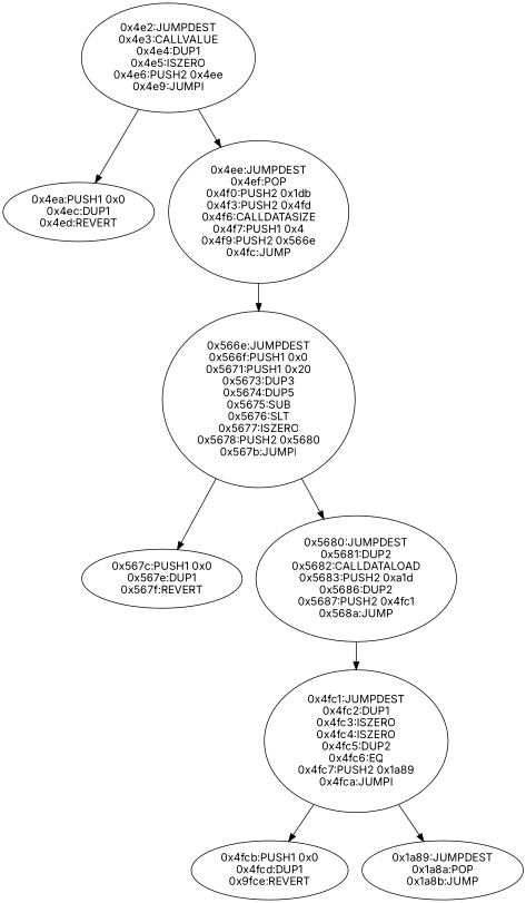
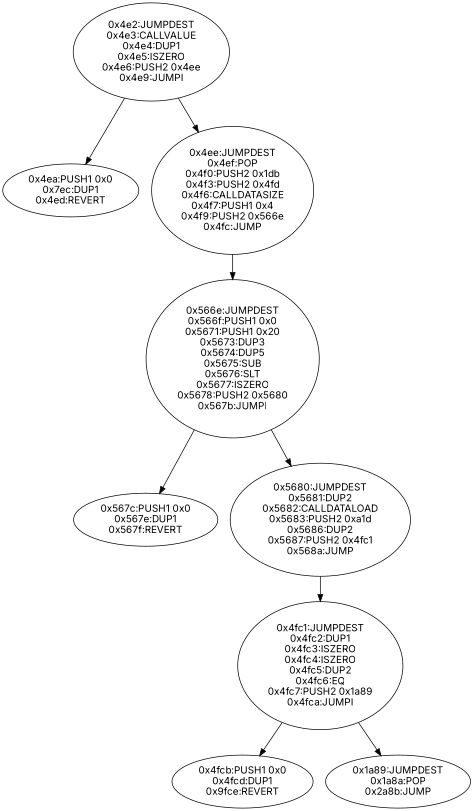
  digraph {
    fontname=Inter
    node [fontname=Inter]
    edge [fontname=Inter]
    n1 [label="0x4e2:JUMPDEST\n0x4e3:CALLVALUE\n0x4e4:DUP1\n0x4e5:ISZERO\n0x4e6:PUSH2 0x4ee\n0x4e9:JUMPI"]
-   n2 [label="0x4ea:PUSH1 0x0\n0x4ec:DUP1\n0x4ed:REVERT"]
+   n2 [label="0x4ea:PUSH1 0x0\n0x7ec:DUP1\n0x4ed:REVERT"]
    n3 [label="0x4ee:JUMPDEST\n0x4ef:POP\n0x4f0:PUSH2 0x1db\n0x4f3:PUSH2 0x4fd\n0x4f6:CALLDATASIZE\n0x4f7:PUSH1 0x4\n0x4f9:PUSH2 0x566e\n0x4fc:JUMP"]
    n4 [label="0x566e:JUMPDEST\n0x566f:PUSH1 0x0\n0x5671:PUSH1 0x20\n0x5673:DUP3\n0x5674:DUP5\n0x5675:SUB\n0x5676:SLT\n0x5677:ISZERO\n0x5678:PUSH2 0x5680\n0x567b:JUMPI"]
    n5 [label="0x567c:PUSH1 0x0\n0x567e:DUP1\n0x567f:REVERT"]
    n6 [label="0x5680:JUMPDEST\n0x5681:DUP2\n0x5682:CALLDATALOAD\n0x5683:PUSH2 0xa1d\n0x5686:DUP2\n0x5687:PUSH2 0x4fc1\n0x568a:JUMP"]
    n7 [label="0x4fc1:JUMPDEST\n0x4fc2:DUP1\n0x4fc3:ISZERO\n0x4fc4:ISZERO\n0x4fc5:DUP2\n0x4fc6:EQ\n0x4fc7:PUSH2 0x1a89\n0x4fca:JUMPI"]
    n8 [label="0x4fcb:PUSH1 0x0\n0x4fcd:DUP1\n0x9fce:REVERT"]
-   n9 [label="0x1a89:JUMPDEST\n0x1a8a:POP\n0x1a8b:JUMP"]
+   n9 [label="0x1a89:JUMPDEST\n0x1a8a:POP\n0x2a8b:JUMP"]
    n1 -> n2
    n1 -> n3
    n3 -> n4
    n4 -> n5
    n4 -> n6
    n6 -> n7
    n7 -> n8
    n7 -> n9
  }
